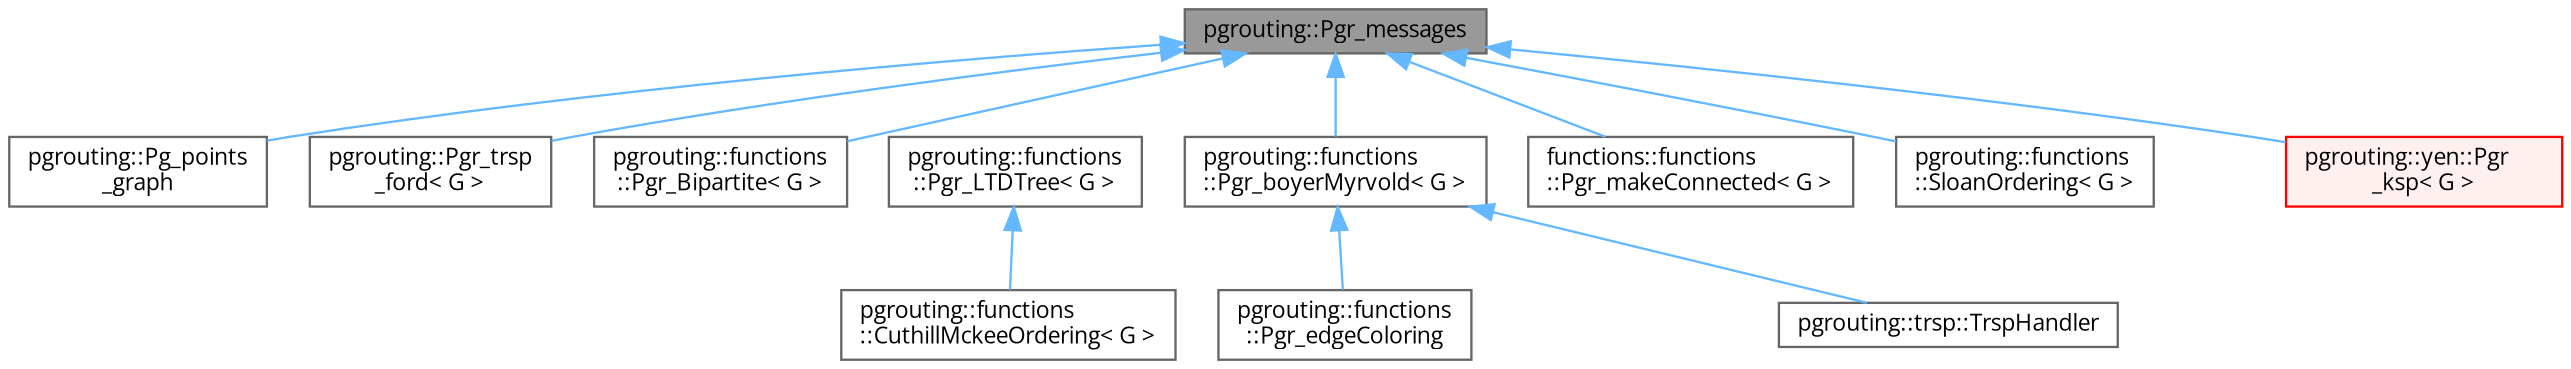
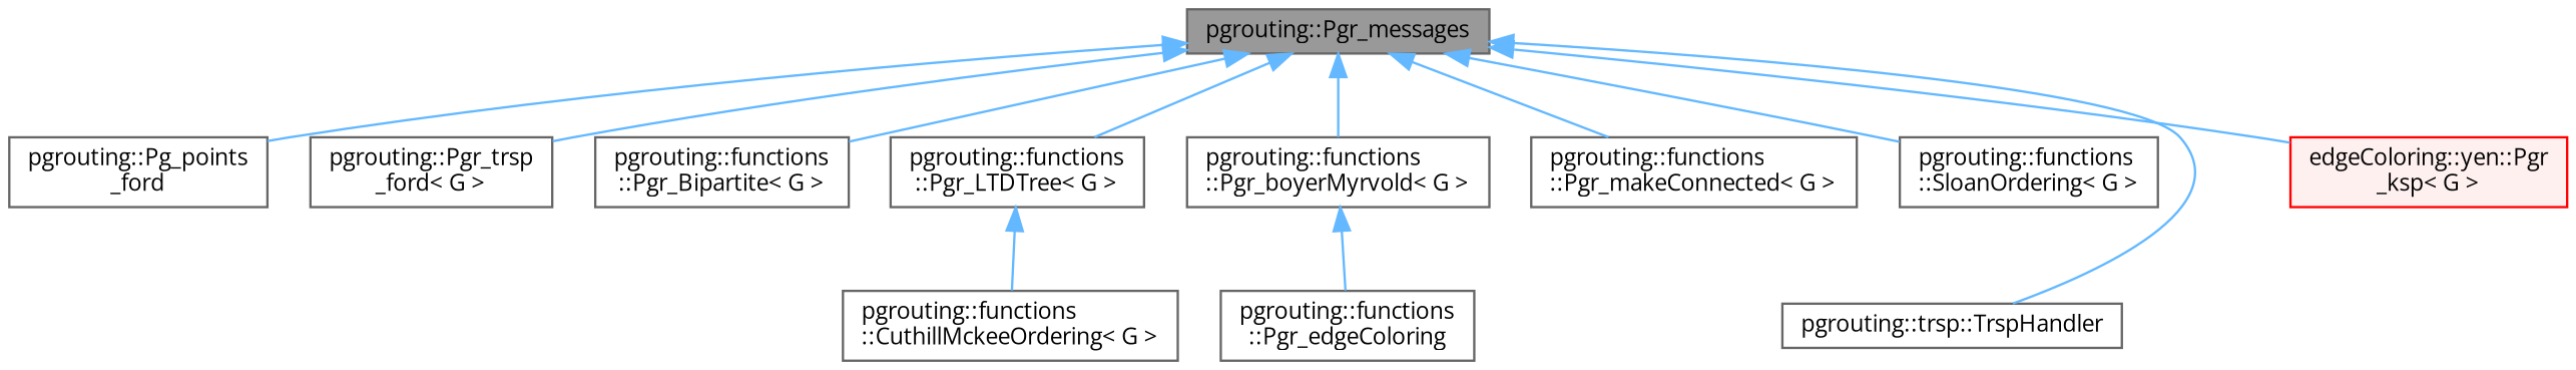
  digraph {
    fontname="Open Sans"
    rankdir=TB
    node [color=gray40 fillcolor=white fontname="Open Sans" fontsize=10 shape=box style=filled]
    edge [color=steelblue1 dir=back fontname="Open Sans" fontsize=10 labelfontname=Helvetica labelfontsize=10 style=solid]
    n1 [fillcolor=grey60 fontcolor=black height=0.2 label="pgrouting::Pgr_messages" width=0.4]
-   n2 [height=0.2 label="pgrouting::Pg_points\l_graph" width=0.4]
+   n2 [height=0.2 label="pgrouting::Pg_points\l_ford" width=0.4]
    n3 [height=0.2 label="pgrouting::Pgr_trsp\l_ford\< G \>" width=0.4]
    n4 [height=0.2 label="pgrouting::functions\l::Pgr_Bipartite\< G \>" width=0.4]
    n5 [height=0.2 label="pgrouting::functions\l::Pgr_LTDTree\< G \>" width=0.4]
    n6 [height=0.2 label="pgrouting::functions\l::Pgr_boyerMyrvold\< G \>" width=0.4]
-   n7 [height=0.2 label="functions::functions\l::Pgr_makeConnected\< G \>" width=0.4]
+   n7 [height=0.2 label="pgrouting::functions\l::Pgr_makeConnected\< G \>" width=0.4]
    n8 [height=0.2 label="pgrouting::functions\l::SloanOrdering\< G \>" width=0.4]
    n9 [height=0.2 label="pgrouting::trsp::TrspHandler" width=0.4]
-   n10 [color=red fillcolor="#FFF0F0" height=0.2 label="pgrouting::yen::Pgr\l_ksp\< G \>" width=0.4]
+   n10 [color=red fillcolor="#FFF0F0" height=0.2 label="edgeColoring::yen::Pgr\l_ksp\< G \>" width=0.4]
    n11 [height=0.2 label="pgrouting::functions\l::CuthillMckeeOrdering\< G \>" width=0.4]
    n12 [height=0.2 label="pgrouting::functions\l::Pgr_edgeColoring" width=0.4]
    n1 -> n2
    n1 -> n3
    n1 -> n4
+   n1 -> n5
    n1 -> n6
    n1 -> n7
    n1 -> n8
-   n6 -> n9
+   n1 -> n9
    n1 -> n10
    n5 -> n11
    n6 -> n12
  }
